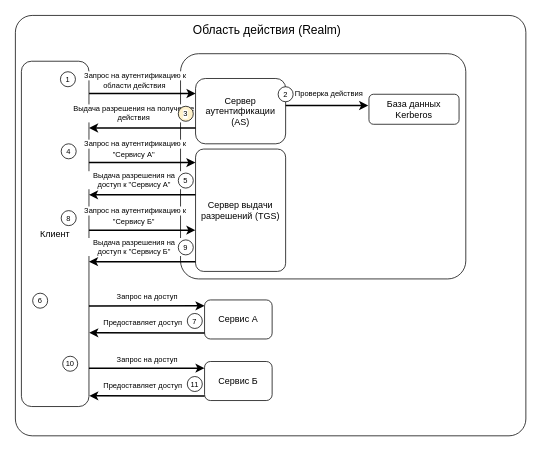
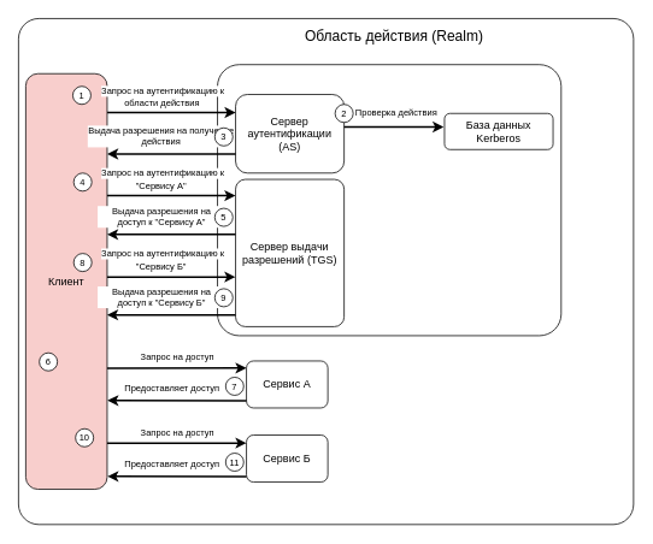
  <mxCell id="0" />
  <mxCell id="1" parent="0" />
  <mxCell id="2" value="" style="rounded=1;whiteSpace=wrap;html=1;arcSize=4;" vertex="1" parent="1"><mxGeometry x="20" y="20" width="680" height="560" as="geometry" /></mxCell>
  <mxCell id="3" value="" style="rounded=1;whiteSpace=wrap;html=1;arcSize=8;" vertex="1" parent="1"><mxGeometry x="240" y="71" width="380" height="300" as="geometry" /></mxCell>
- <mxCell id="4" value="Клиент" style="rounded=1;whiteSpace=wrap;html=1;" vertex="1" parent="1"><mxGeometry x="28" y="81" width="90" height="460" as="geometry" /></mxCell>
+ <mxCell id="4" value="Клиент" style="rounded=1;whiteSpace=wrap;html=1;fillColor=#f8cecc;" vertex="1" parent="1"><mxGeometry x="28" y="81" width="90" height="460" as="geometry" /></mxCell>
  <mxCell id="5" value="Сервис А" style="rounded=1;whiteSpace=wrap;html=1;" vertex="1" parent="1"><mxGeometry x="272" y="399" width="90" height="52" as="geometry" /></mxCell>
  <mxCell id="6" value="Сервер аутентификации (AS)" style="rounded=1;whiteSpace=wrap;html=1;" vertex="1" parent="1"><mxGeometry x="260" y="104" width="120" height="87" as="geometry" /></mxCell>
  <mxCell id="7" value="Сервер выдачи разрешений (TGS)" style="rounded=1;whiteSpace=wrap;html=1;arcSize=9;" vertex="1" parent="1"><mxGeometry x="260" y="198" width="120" height="163" as="geometry" /></mxCell>
  <mxCell id="8" value="База данных Kerberos" style="rounded=1;whiteSpace=wrap;html=1;" vertex="1" parent="1"><mxGeometry x="491" y="125" width="120" height="40" as="geometry" /></mxCell>
- <mxCell id="9" value="Область действия (Realm)" style="text;html=1;strokeColor=none;fillColor=none;align=center;verticalAlign=middle;whiteSpace=wrap;rounded=0;fontSize=16;" vertex="1" parent="1"><mxGeometry x="241" y="24" width="229" height="30" as="geometry" /></mxCell>
+ <mxCell id="9" value="Область действия (Realm)" style="text;html=1;strokeColor=none;fillColor=none;align=center;verticalAlign=middle;whiteSpace=wrap;rounded=0;fontSize=16;" vertex="1" parent="1"><mxGeometry x="321" y="24" width="229" height="30" as="geometry" /></mxCell>
  <mxCell id="10" value="Запрос на аутентификацию к" style="text;html=1;strokeColor=none;fillColor=none;align=center;verticalAlign=middle;whiteSpace=wrap;rounded=0;fontSize=10;labelBackgroundColor=default;" vertex="1" parent="1"><mxGeometry x="100" y="85" width="160" height="30" as="geometry" /></mxCell>
  <mxCell id="11" value="области действия" style="text;html=1;strokeColor=none;fillColor=none;align=center;verticalAlign=middle;whiteSpace=wrap;rounded=0;labelBackgroundColor=default;fontSize=10;" vertex="1" parent="1"><mxGeometry x="123" y="98" width="112" height="30" as="geometry" /></mxCell>
  <mxCell id="12" value="1" style="ellipse;whiteSpace=wrap;html=1;aspect=fixed;labelBackgroundColor=default;fontSize=10;" vertex="1" parent="1"><mxGeometry x="80" y="95" width="20" height="20" as="geometry" /></mxCell>
  <mxCell id="13" value="Проверка действия" style="text;html=1;strokeColor=none;fillColor=none;align=center;verticalAlign=middle;whiteSpace=wrap;rounded=0;labelBackgroundColor=default;fontSize=10;" vertex="1" parent="1"><mxGeometry x="382" y="109" width="112" height="30" as="geometry" /></mxCell>
  <mxCell id="14" value="2" style="ellipse;whiteSpace=wrap;html=1;aspect=fixed;labelBackgroundColor=default;fontSize=10;" vertex="1" parent="1"><mxGeometry x="370" y="115" width="20" height="20" as="geometry" /></mxCell>
  <mxCell id="15" value="" style="endArrow=classic;html=1;rounded=1;fontSize=10;fillColor=default;exitX=0.995;exitY=0.298;exitDx=0;exitDy=0;exitPerimeter=0;orthogonal=0;fixDash=0;strokeWidth=2;" edge="1" parent="1"><mxGeometry width="50" height="50" relative="1" as="geometry"><mxPoint x="118.14" y="124" as="sourcePoint" /><mxPoint x="260" y="124" as="targetPoint" /></mxGeometry></mxCell>
  <mxCell id="16" value="" style="endArrow=classic;html=1;rounded=1;fontSize=10;fillColor=default;orthogonal=0;fixDash=0;strokeWidth=2;" edge="1" parent="1"><mxGeometry width="50" height="50" relative="1" as="geometry"><mxPoint x="380" y="140" as="sourcePoint" /><mxPoint x="490" y="140" as="targetPoint" /></mxGeometry></mxCell>
  <mxCell id="17" value="" style="endArrow=classic;html=1;rounded=1;fontSize=10;fillColor=default;exitX=0.995;exitY=0.298;exitDx=0;exitDy=0;exitPerimeter=0;orthogonal=0;fixDash=0;strokeWidth=2;" edge="1" parent="1"><mxGeometry width="50" height="50" relative="1" as="geometry"><mxPoint x="260" y="170" as="sourcePoint" /><mxPoint x="118.14" y="170" as="targetPoint" /></mxGeometry></mxCell>
  <mxCell id="18" value="Выдача разрешения на получение действия" style="text;html=1;strokeColor=none;fillColor=none;align=center;verticalAlign=middle;whiteSpace=wrap;rounded=0;labelBackgroundColor=default;fontSize=10;" vertex="1" parent="1"><mxGeometry x="96" y="135" width="164" height="30" as="geometry" /></mxCell>
- <mxCell id="19" value="3" style="ellipse;whiteSpace=wrap;html=1;aspect=fixed;labelBackgroundColor=default;fontSize=10;fillColor=#fff2cc;" vertex="1" parent="1"><mxGeometry x="237" y="141" width="20" height="20" as="geometry" /></mxCell>
+ <mxCell id="19" value="3" style="ellipse;whiteSpace=wrap;html=1;aspect=fixed;labelBackgroundColor=default;fontSize=10;" vertex="1" parent="1"><mxGeometry x="237" y="141" width="20" height="20" as="geometry" /></mxCell>
  <mxCell id="20" value="" style="endArrow=classic;html=1;rounded=1;fontSize=10;fillColor=default;exitX=0.995;exitY=0.298;exitDx=0;exitDy=0;exitPerimeter=0;orthogonal=0;fixDash=0;strokeWidth=2;" edge="1" parent="1"><mxGeometry width="50" height="50" relative="1" as="geometry"><mxPoint x="118" y="216" as="sourcePoint" /><mxPoint x="259.86" y="216" as="targetPoint" /></mxGeometry></mxCell>
  <mxCell id="21" value="Запрос на аутентификацию к" style="text;html=1;strokeColor=none;fillColor=none;align=center;verticalAlign=middle;whiteSpace=wrap;rounded=0;fontSize=10;labelBackgroundColor=default;" vertex="1" parent="1"><mxGeometry x="100" y="176" width="160" height="30" as="geometry" /></mxCell>
  <mxCell id="22" value="&quot;Сервису А&quot;" style="text;html=1;strokeColor=none;fillColor=none;align=center;verticalAlign=middle;whiteSpace=wrap;rounded=0;labelBackgroundColor=default;fontSize=10;" vertex="1" parent="1"><mxGeometry x="122" y="190" width="112" height="30" as="geometry" /></mxCell>
  <mxCell id="23" value="4" style="ellipse;whiteSpace=wrap;html=1;aspect=fixed;labelBackgroundColor=default;fontSize=10;" vertex="1" parent="1"><mxGeometry x="81" y="191" width="20" height="20" as="geometry" /></mxCell>
  <mxCell id="24" value="Выдача разрешения на доступ к &quot;Сервису А&quot;" style="text;html=1;strokeColor=none;fillColor=none;align=center;verticalAlign=middle;whiteSpace=wrap;rounded=0;labelBackgroundColor=default;fontSize=10;" vertex="1" parent="1"><mxGeometry x="107" y="224" width="143" height="30" as="geometry" /></mxCell>
  <mxCell id="25" value="5" style="ellipse;whiteSpace=wrap;html=1;aspect=fixed;labelBackgroundColor=default;fontSize=10;" vertex="1" parent="1"><mxGeometry x="237" y="230" width="20" height="20" as="geometry" /></mxCell>
  <mxCell id="26" value="" style="endArrow=classic;html=1;rounded=1;fontSize=10;fillColor=default;exitX=0.995;exitY=0.298;exitDx=0;exitDy=0;exitPerimeter=0;orthogonal=0;fixDash=0;strokeWidth=2;" edge="1" parent="1"><mxGeometry width="50" height="50" relative="1" as="geometry"><mxPoint x="259.86" y="259" as="sourcePoint" /><mxPoint x="118" y="259" as="targetPoint" /></mxGeometry></mxCell>
  <mxCell id="27" value="" style="endArrow=classic;html=1;rounded=1;fontSize=10;fillColor=default;orthogonal=0;fixDash=0;strokeWidth=2;entryX=0;entryY=0.25;entryDx=0;entryDy=0;exitX=0.147;exitY=0.679;exitDx=0;exitDy=0;exitPerimeter=0;" edge="1" parent="1"><mxGeometry width="50" height="50" relative="1" as="geometry"><mxPoint x="118" y="407.1" as="sourcePoint" /><mxPoint x="272.04" y="406.86" as="targetPoint" /></mxGeometry></mxCell>
  <mxCell id="28" value="" style="endArrow=classic;html=1;rounded=1;fontSize=10;fillColor=default;orthogonal=0;fixDash=0;strokeWidth=2;entryX=1.004;entryY=0.756;entryDx=0;entryDy=0;entryPerimeter=0;" edge="1" parent="1"><mxGeometry width="50" height="50" relative="1" as="geometry"><mxPoint x="272" y="443" as="sourcePoint" /><mxPoint x="118.36" y="442.76" as="targetPoint" /></mxGeometry></mxCell>
  <mxCell id="29" value="6" style="ellipse;whiteSpace=wrap;html=1;aspect=fixed;labelBackgroundColor=default;fontSize=10;" vertex="1" parent="1"><mxGeometry x="43" y="390" width="20" height="20" as="geometry" /></mxCell>
  <mxCell id="30" value="Запрос на доступ" style="text;html=1;strokeColor=none;fillColor=none;align=center;verticalAlign=middle;whiteSpace=wrap;rounded=0;labelBackgroundColor=default;fontSize=10;rotation=0;" vertex="1" parent="1"><mxGeometry x="106" y="386" width="180" height="16" as="geometry" /></mxCell>
  <mxCell id="31" value="7" style="ellipse;whiteSpace=wrap;html=1;aspect=fixed;labelBackgroundColor=default;fontSize=10;" vertex="1" parent="1"><mxGeometry x="249" y="417" width="20" height="20" as="geometry" /></mxCell>
  <mxCell id="32" value="Предоставляет доступ" style="text;html=1;strokeColor=none;fillColor=none;align=center;verticalAlign=middle;whiteSpace=wrap;rounded=0;labelBackgroundColor=default;fontSize=10;rotation=0;" vertex="1" parent="1"><mxGeometry x="100" y="421" width="180" height="16" as="geometry" /></mxCell>
  <mxCell id="33" value="Запрос на аутентификацию к" style="text;html=1;strokeColor=none;fillColor=none;align=center;verticalAlign=middle;whiteSpace=wrap;rounded=0;fontSize=10;labelBackgroundColor=default;" vertex="1" parent="1"><mxGeometry x="100" y="265" width="160" height="30" as="geometry" /></mxCell>
  <mxCell id="34" value="&quot;Сервису Б&quot;" style="text;html=1;strokeColor=none;fillColor=none;align=center;verticalAlign=middle;whiteSpace=wrap;rounded=0;labelBackgroundColor=default;fontSize=10;" vertex="1" parent="1"><mxGeometry x="122" y="279" width="112" height="30" as="geometry" /></mxCell>
  <mxCell id="35" value="8" style="ellipse;whiteSpace=wrap;html=1;aspect=fixed;labelBackgroundColor=default;fontSize=10;" vertex="1" parent="1"><mxGeometry x="81" y="280" width="20" height="20" as="geometry" /></mxCell>
  <mxCell id="36" value="Выдача разрешения на доступ к &quot;Сервису Б&quot;" style="text;html=1;strokeColor=none;fillColor=none;align=center;verticalAlign=middle;whiteSpace=wrap;rounded=0;labelBackgroundColor=default;fontSize=10;" vertex="1" parent="1"><mxGeometry x="107" y="313" width="143" height="30" as="geometry" /></mxCell>
  <mxCell id="37" value="9" style="ellipse;whiteSpace=wrap;html=1;aspect=fixed;labelBackgroundColor=default;fontSize=10;" vertex="1" parent="1"><mxGeometry x="237" y="319" width="20" height="20" as="geometry" /></mxCell>
  <mxCell id="38" value="" style="endArrow=classic;html=1;rounded=1;fontSize=10;fillColor=default;exitX=0.995;exitY=0.298;exitDx=0;exitDy=0;exitPerimeter=0;orthogonal=0;fixDash=0;strokeWidth=2;" edge="1" parent="1"><mxGeometry width="50" height="50" relative="1" as="geometry"><mxPoint x="259.86" y="348" as="sourcePoint" /><mxPoint x="118" y="348" as="targetPoint" /></mxGeometry></mxCell>
  <mxCell id="39" value="Сервис Б" style="rounded=1;whiteSpace=wrap;html=1;" vertex="1" parent="1"><mxGeometry x="272" y="481" width="90" height="52" as="geometry" /></mxCell>
  <mxCell id="40" value="" style="endArrow=classic;html=1;rounded=1;fontSize=10;fillColor=default;exitX=0.995;exitY=0.298;exitDx=0;exitDy=0;exitPerimeter=0;orthogonal=0;fixDash=0;strokeWidth=2;" edge="1" parent="1"><mxGeometry width="50" height="50" relative="1" as="geometry"><mxPoint x="118" y="306" as="sourcePoint" /><mxPoint x="259.86" y="306" as="targetPoint" /></mxGeometry></mxCell>
  <mxCell id="41" value="" style="endArrow=classic;html=1;rounded=1;fontSize=10;fillColor=default;orthogonal=0;fixDash=0;strokeWidth=2;entryX=1.004;entryY=0.756;entryDx=0;entryDy=0;entryPerimeter=0;" edge="1" parent="1"><mxGeometry width="50" height="50" relative="1" as="geometry"><mxPoint x="272" y="527" as="sourcePoint" /><mxPoint x="118.36" y="526.76" as="targetPoint" /></mxGeometry></mxCell>
  <mxCell id="42" value="10" style="ellipse;whiteSpace=wrap;html=1;aspect=fixed;labelBackgroundColor=default;fontSize=10;" vertex="1" parent="1"><mxGeometry x="83" y="474" width="20" height="20" as="geometry" /></mxCell>
  <mxCell id="43" value="Запрос на доступ" style="text;html=1;strokeColor=none;fillColor=none;align=center;verticalAlign=middle;whiteSpace=wrap;rounded=0;labelBackgroundColor=default;fontSize=10;rotation=0;" vertex="1" parent="1"><mxGeometry x="106" y="470" width="180" height="16" as="geometry" /></mxCell>
  <mxCell id="44" value="11" style="ellipse;whiteSpace=wrap;html=1;aspect=fixed;labelBackgroundColor=default;fontSize=10;" vertex="1" parent="1"><mxGeometry x="249" y="501" width="20" height="20" as="geometry" /></mxCell>
  <mxCell id="45" value="Предоставляет доступ" style="text;html=1;strokeColor=none;fillColor=none;align=center;verticalAlign=middle;whiteSpace=wrap;rounded=0;labelBackgroundColor=default;fontSize=10;rotation=0;" vertex="1" parent="1"><mxGeometry x="100" y="505" width="180" height="16" as="geometry" /></mxCell>
  <mxCell id="46" value="" style="endArrow=classic;html=1;rounded=1;fontSize=10;fillColor=default;orthogonal=0;fixDash=0;strokeWidth=2;entryX=0;entryY=0.25;entryDx=0;entryDy=0;exitX=0.147;exitY=0.679;exitDx=0;exitDy=0;exitPerimeter=0;" edge="1" parent="1"><mxGeometry width="50" height="50" relative="1" as="geometry"><mxPoint x="118" y="490.1" as="sourcePoint" /><mxPoint x="272.04" y="489.86" as="targetPoint" /></mxGeometry></mxCell>
